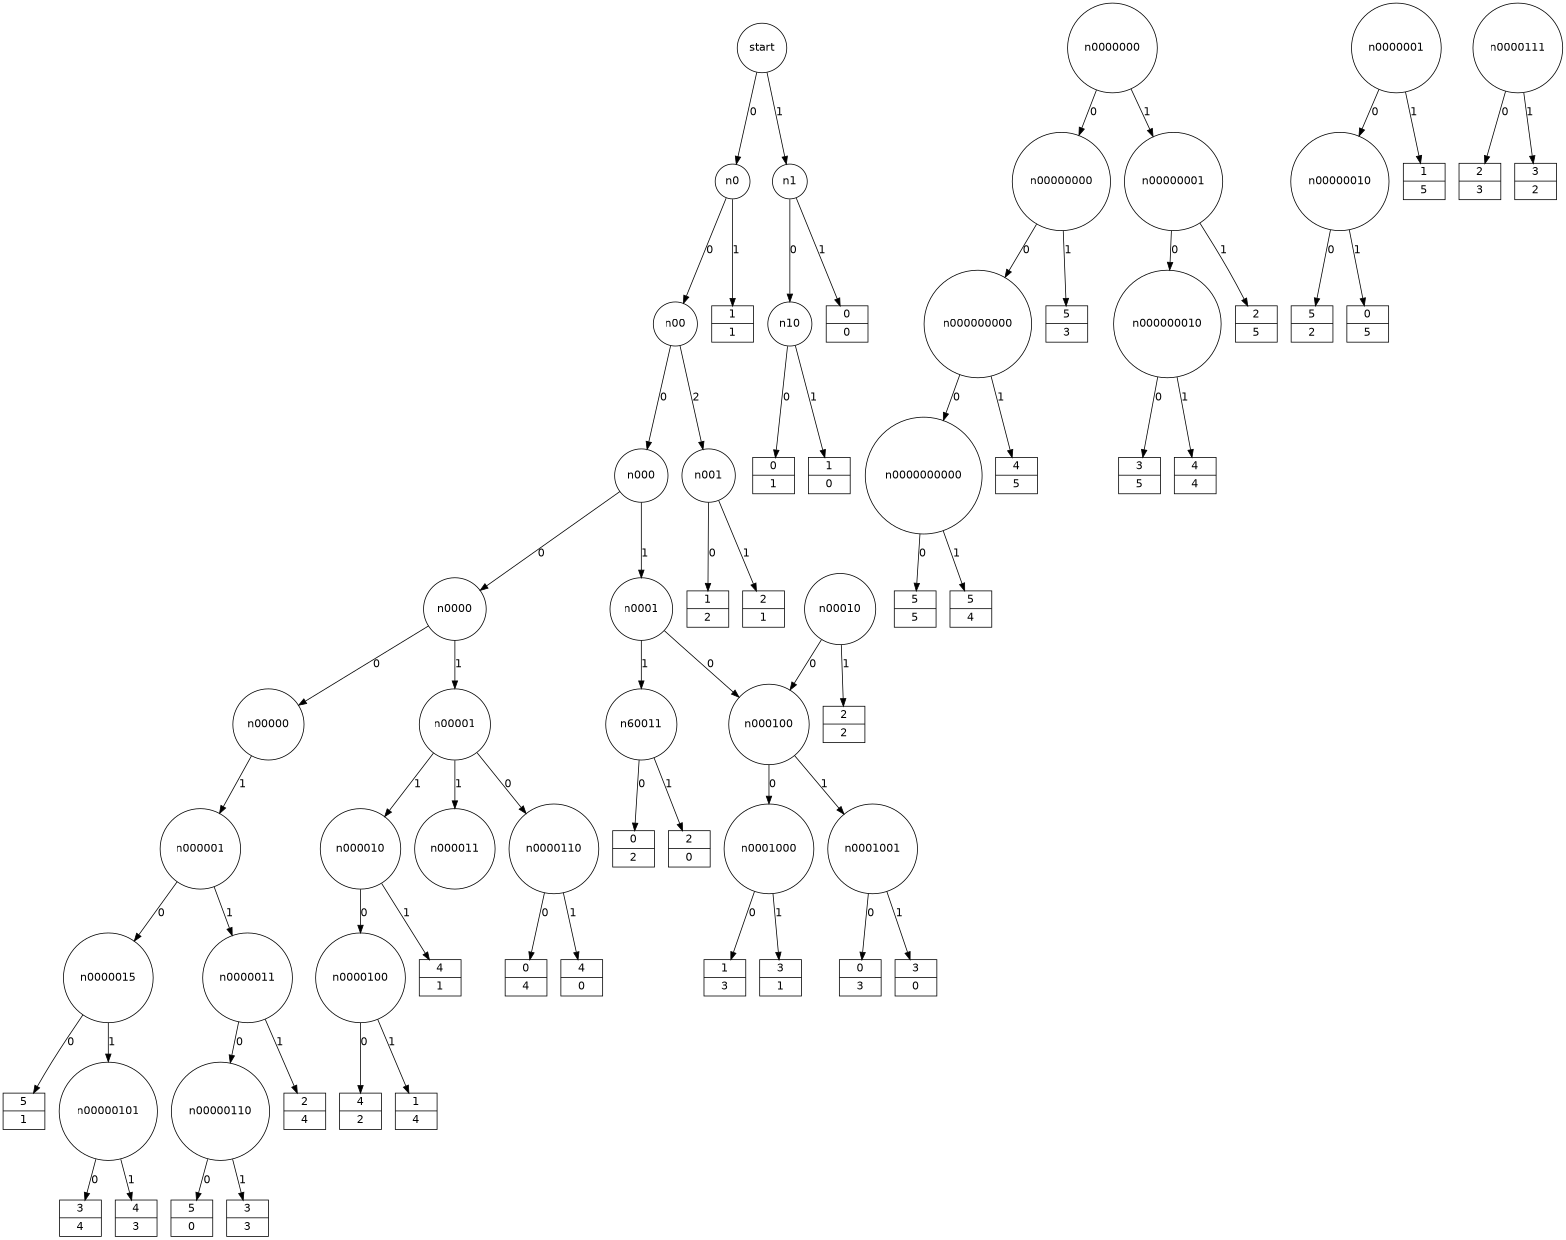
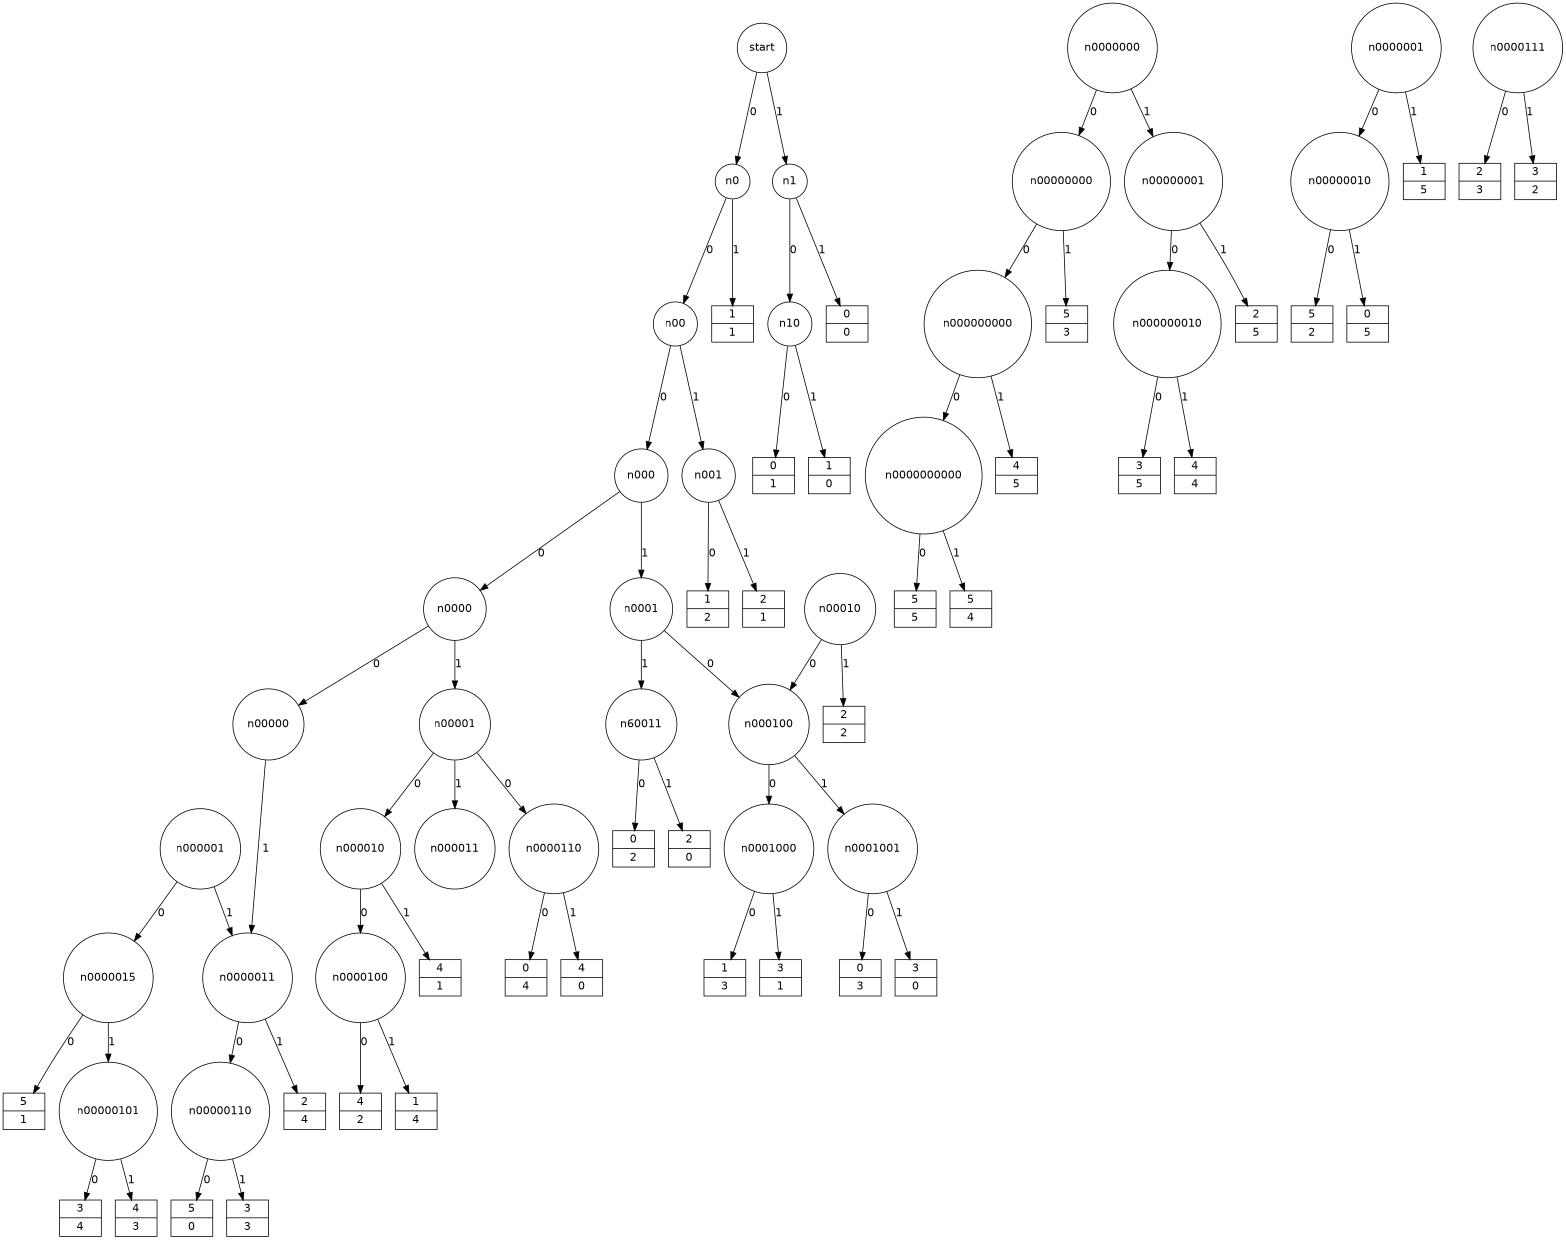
  digraph {
    rankdir=TB
    node [fontname=DejaVuSans shape=record]
    edge [fontname=DejaVuSans]
    start [label=start shape=circle]
    n0 [shape=circle]
    n1 [shape=circle]
    n00 [shape=circle]
    n01 [label="{1|1}"]
    n10 [shape=circle]
    n11 [label="{0|0}"]
    n000 [shape=circle]
    n001 [shape=circle]
    n100 [label="{0|1}"]
    n101 [label="{1|0}"]
    n0000 [shape=circle]
    n0001 [shape=circle]
    n0010 [label="{1|2}"]
    n0011 [label="{2|1}"]
    n00000 [shape=circle]
    n00001 [shape=circle]
    n00011 [label=n60011 shape=circle]
    n000100 [shape=circle]
    n000001 [shape=circle]
    n000010 [shape=circle]
    n000011 [shape=circle]
    n0000110 [shape=circle]
    n00010 [shape=circle]
    n000101 [label="{2|2}"]
    n000110 [label="{0|2}"]
    n000111 [label="{2|0}"]
    n0000010 [label=n0000015 shape=circle]
    n0000011 [shape=circle]
    n0000100 [shape=circle]
    n0000101 [label="{4|1}"]
    n0000000 [shape=circle]
    n00000000 [shape=circle]
    n00000001 [shape=circle]
    n0000001 [shape=circle]
    n00000010 [shape=circle]
    n00000011 [label="{1|5}"]
    n00000100 [label="{5|1}"]
    n00000101 [shape=circle]
    n00000110 [shape=circle]
    n00000111 [label="{2|4}"]
    n000000000 [shape=circle]
    n000000001 [label="{5|3}"]
    n000000010 [shape=circle]
    n000000011 [label="{2|5}"]
    n000000100 [label="{5|2}"]
    n000000101 [label="{0|5}"]
    n0000000000 [shape=circle]
    n0000000001 [label="{4|5}"]
    n0000000100 [label="{3|5}"]
    n0000000101 [label="{4|4}"]
    n00000000000 [label="{5|5}"]
    n00000000001 [label="{5|4}"]
    n000001010 [label="{3|4}"]
    n000001011 [label="{4|3}"]
    n000001100 [label="{5|0}"]
    n000001101 [label="{3|3}"]
    n00001000 [label="{4|2}"]
    n00001001 [label="{1|4}"]
    n00001100 [label="{0|4}"]
    n00001101 [label="{4|0}"]
    n0000111 [shape=circle]
    n00001110 [label="{2|3}"]
    n00001111 [label="{3|2}"]
    n0001000 [shape=circle]
    n0001001 [shape=circle]
    n00010000 [label="{1|3}"]
    n00010001 [label="{3|1}"]
    n00010010 [label="{0|3}"]
    n00010011 [label="{3|0}"]
    start -> n0 [label=0]
    start -> n1 [label=1]
    n0 -> n00 [label=0]
    n0 -> n01 [label=1]
    n1 -> n10 [label=0]
    n1 -> n11 [label=1]
    n00 -> n000 [label=0]
-   n00 -> n001 [label=2]
+   n00 -> n001 [label=1]
    n10 -> n100 [label=0]
    n10 -> n101 [label=1]
    n000 -> n0000 [label=0]
    n000 -> n0001 [label=1]
    n001 -> n0010 [label=0]
    n001 -> n0011 [label=1]
    n0000 -> n00000 [label=0]
    n0000 -> n00001 [label=1]
    n0001 -> n00011 [label=1]
    n0001 -> n000100 [label=0]
-   n00000 -> n000001 [label=1]
-   n00001 -> n000010 [label=1]
+   n00000 -> n0000011 [label=1]
+   n00001 -> n000010 [label=0]
    n00001 -> n000011 [label=1]
    n00001 -> n0000110 [label=0]
    n00011 -> n000110 [label=0]
    n00011 -> n000111 [label=1]
    n000100 -> n0001000 [label=0]
    n000100 -> n0001001 [label=1]
    n000001 -> n0000010 [label=0]
    n000001 -> n0000011 [label=1]
    n000010 -> n0000100 [label=0]
    n000010 -> n0000101 [label=1]
    n0000110 -> n00001100 [label=0]
    n0000110 -> n00001101 [label=1]
    n00010 -> n000100 [label=0]
    n00010 -> n000101 [label=1]
    n0000010 -> n00000100 [label=0]
    n0000010 -> n00000101 [label=1]
    n0000011 -> n00000110 [label=0]
    n0000011 -> n00000111 [label=1]
    n0000100 -> n00001000 [label=0]
    n0000100 -> n00001001 [label=1]
    n0000000 -> n00000000 [label=0]
    n0000000 -> n00000001 [label=1]
    n00000000 -> n000000000 [label=0]
    n00000000 -> n000000001 [label=1]
    n00000001 -> n000000010 [label=0]
    n00000001 -> n000000011 [label=1]
    n0000001 -> n00000010 [label=0]
    n0000001 -> n00000011 [label=1]
    n00000010 -> n000000100 [label=0]
    n00000010 -> n000000101 [label=1]
    n00000101 -> n000001010 [label=0]
    n00000101 -> n000001011 [label=1]
    n00000110 -> n000001100 [label=0]
    n00000110 -> n000001101 [label=1]
    n000000000 -> n0000000000 [label=0]
    n000000000 -> n0000000001 [label=1]
    n000000010 -> n0000000100 [label=0]
    n000000010 -> n0000000101 [label=1]
    n0000000000 -> n00000000000 [label=0]
    n0000000000 -> n00000000001 [label=1]
    n0000111 -> n00001110 [label=0]
    n0000111 -> n00001111 [label=1]
    n0001000 -> n00010000 [label=0]
    n0001000 -> n00010001 [label=1]
    n0001001 -> n00010010 [label=0]
    n0001001 -> n00010011 [label=1]
  }
